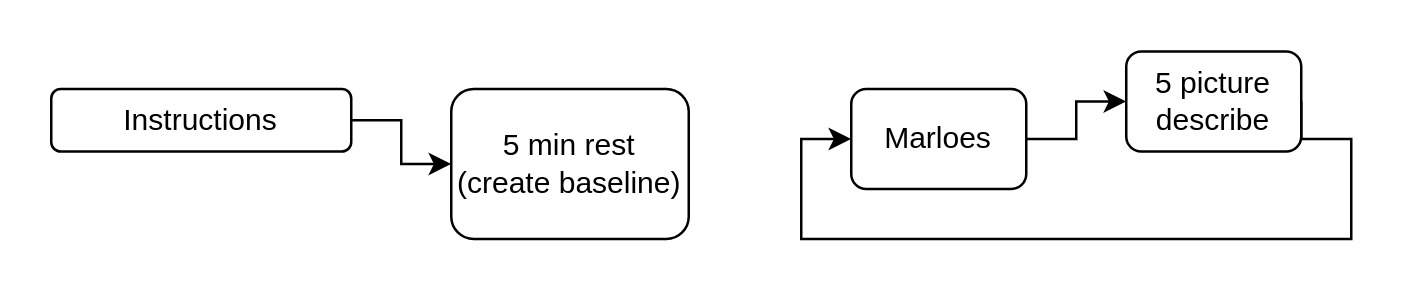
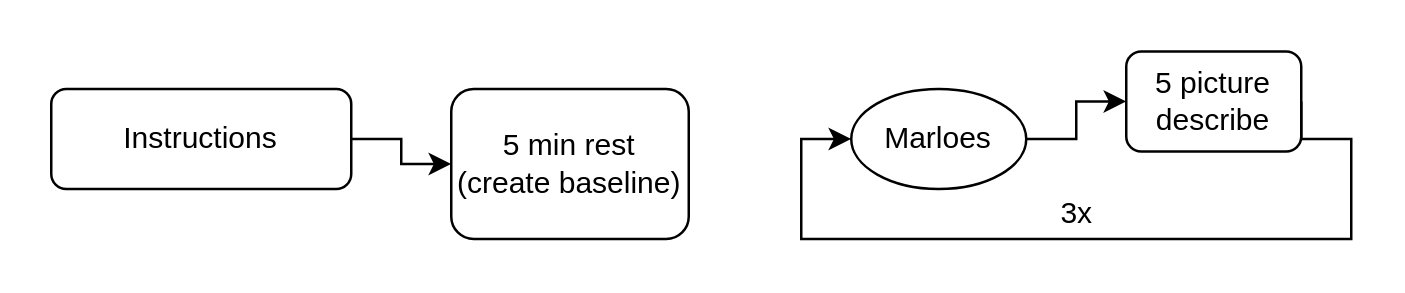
  <mxCell id="0" />
  <mxCell id="1" parent="0" />
  <mxCell id="2" style="edgeStyle=orthogonalEdgeStyle;rounded=0;orthogonalLoop=1;jettySize=auto;html=1;exitX=1;exitY=0.5;exitDx=0;exitDy=0;entryX=0;entryY=0.5;entryDx=0;entryDy=0;" edge="1" parent="1" source="3" target="4"><mxGeometry relative="1" as="geometry" /></mxCell>
- <mxCell id="3" value="Instructions" style="rounded=1;whiteSpace=wrap;html=1;fontSize=12;glass=0;strokeWidth=1;shadow=0;" parent="1" vertex="1"><mxGeometry x="20" y="35" width="120" height="25" as="geometry" /></mxCell>
+ <mxCell id="3" value="Instructions" style="rounded=1;whiteSpace=wrap;html=1;fontSize=12;glass=0;strokeWidth=1;shadow=0;" parent="1" vertex="1"><mxGeometry x="20" y="35" width="120" height="40" as="geometry" /></mxCell>
  <mxCell id="4" value="5 min rest &lt;br&gt;(create baseline)" style="rounded=1;whiteSpace=wrap;html=1;fontSize=12;glass=0;strokeWidth=1;shadow=0;" parent="1" vertex="1"><mxGeometry x="180" y="35" width="95" height="60" as="geometry" /></mxCell>
  <mxCell id="5" style="edgeStyle=orthogonalEdgeStyle;rounded=0;orthogonalLoop=1;jettySize=auto;html=1;exitX=1;exitY=0.5;exitDx=0;exitDy=0;entryX=0;entryY=0.5;entryDx=0;entryDy=0;" edge="1" parent="1" source="6" target="8"><mxGeometry relative="1" as="geometry" /></mxCell>
- <mxCell id="6" value="Marloes" style="rounded=1;whiteSpace=wrap;html=1;fontSize=12;glass=0;strokeWidth=1;shadow=0;" vertex="1" parent="1"><mxGeometry x="340" y="35" width="70" height="40" as="geometry" /></mxCell>
+ <mxCell id="6" value="Marloes" style="ellipse;whiteSpace=wrap;html=1;fontSize=12;glass=0;strokeWidth=1;shadow=0;" vertex="1" parent="1"><mxGeometry x="340" y="35" width="70" height="40" as="geometry" /></mxCell>
  <mxCell id="7" style="edgeStyle=orthogonalEdgeStyle;rounded=0;orthogonalLoop=1;jettySize=auto;html=1;exitX=1;exitY=0.5;exitDx=0;exitDy=0;entryX=0;entryY=0.5;entryDx=0;entryDy=0;" edge="1" parent="1" source="8" target="6"><mxGeometry relative="1" as="geometry"><mxPoint x="230" y="125" as="targetPoint" /><Array as="points"><mxPoint x="540" y="55" /><mxPoint x="540" y="95" /><mxPoint x="320" y="95" /><mxPoint x="320" y="55" /></Array></mxGeometry></mxCell>
  <mxCell id="8" value="5 picture describe" style="rounded=1;whiteSpace=wrap;html=1;fontSize=12;glass=0;strokeWidth=1;shadow=0;" vertex="1" parent="1"><mxGeometry x="450" y="20" width="70" height="40" as="geometry" /></mxCell>
+ <mxCell id="9" value="3x" style="text;html=1;align=center;verticalAlign=middle;resizable=0;points=[];autosize=1;" vertex="1" parent="1"><mxGeometry x="415" y="75" width="30" height="20" as="geometry" /></mxCell>
